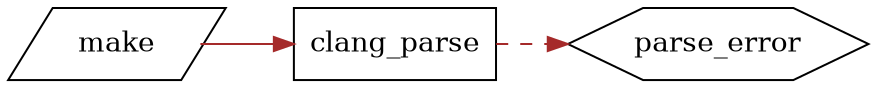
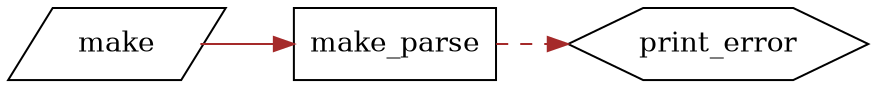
  digraph {
    rankdir=LR
    edge [color=brown]
    make [data="{\"input\":{\"target\" : \"demo\"}}" shape=parallelogram]
-   clang_parse [shape=box]
-   print_error [shape=hexagon label=parse_error]
+   clang_parse [shape=box label=make_parse]
+   print_error [shape=hexagon]
    make -> clang_parse [style=solid]
    clang_parse -> print_error [style=dashed]
  }
